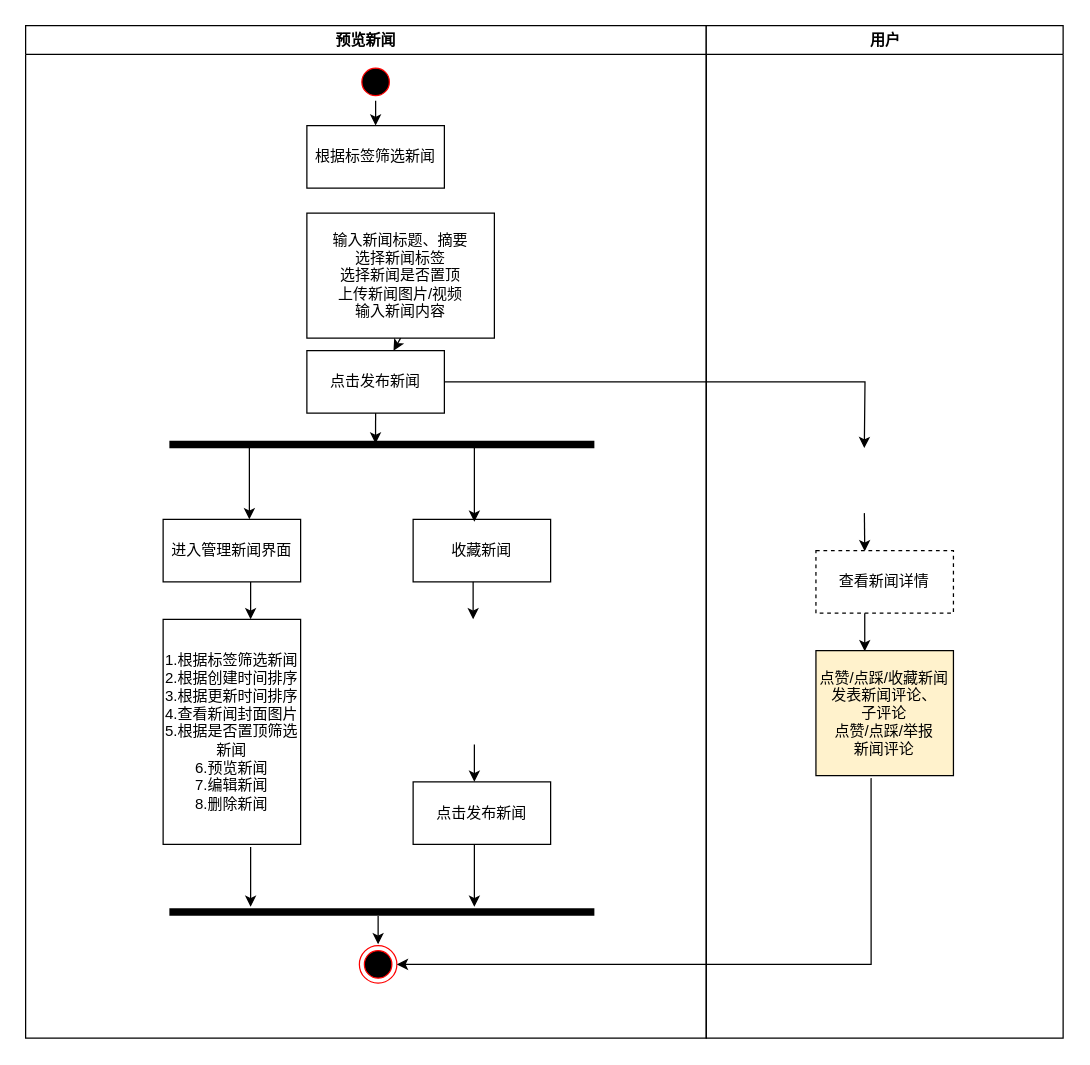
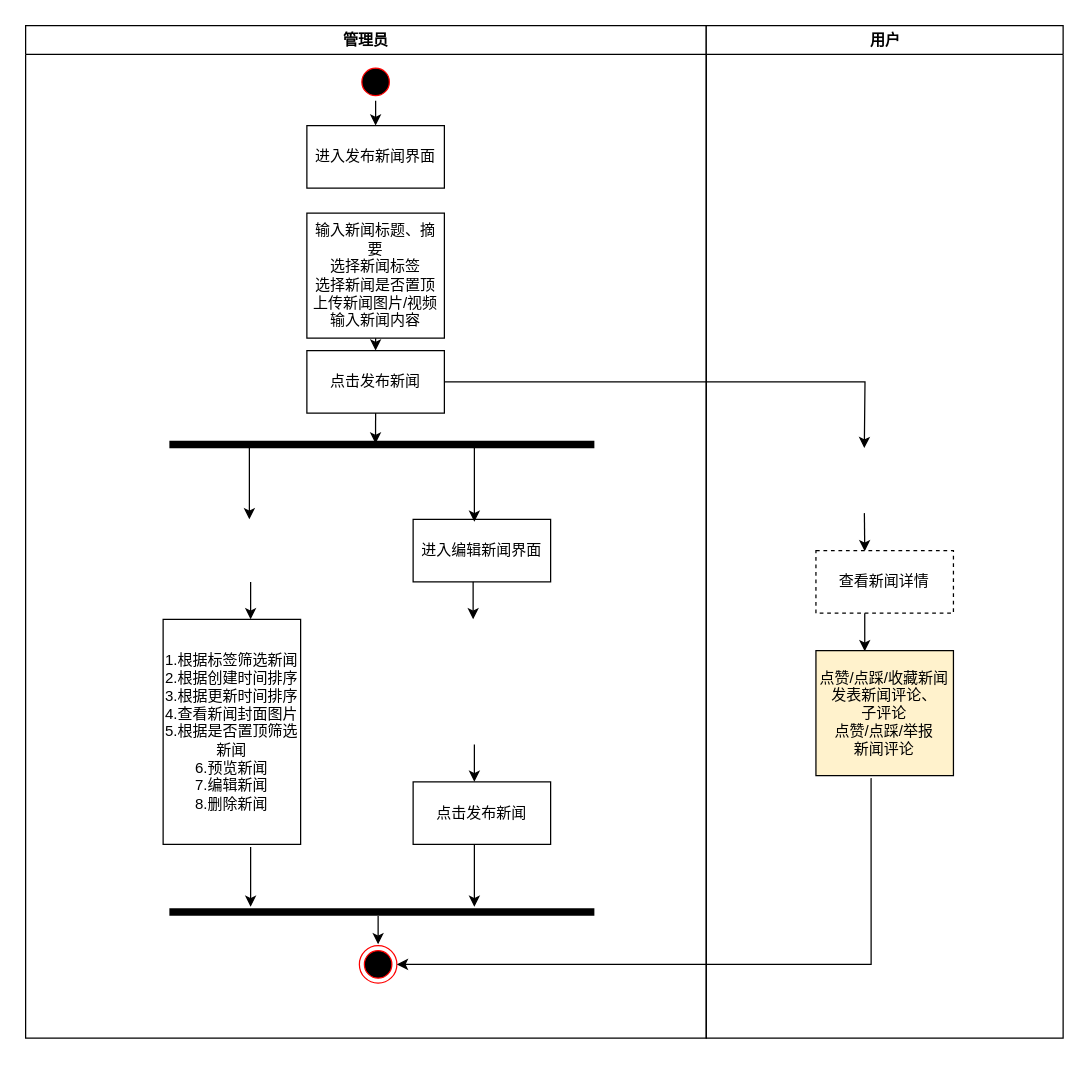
  <mxCell id="0" />
  <mxCell id="1" parent="0" />
- <mxCell id="2" value="预览新闻" style="swimlane;whiteSpace=wrap;startSize=23;" parent="1" vertex="1"><mxGeometry x="20" y="20" width="544.5" height="810" as="geometry" /></mxCell>
+ <mxCell id="2" value="管理员" style="swimlane;whiteSpace=wrap;startSize=23;" parent="1" vertex="1"><mxGeometry x="20" y="20" width="544.5" height="810" as="geometry" /></mxCell>
  <mxCell id="3" value="" style="ellipse;html=1;shape=startState;fillColor=#000000;strokeColor=#ff0000;" parent="2" vertex="1"><mxGeometry x="265" y="30" width="30" height="30" as="geometry" /></mxCell>
  <mxCell id="4" value="" style="endArrow=classic;html=1;rounded=0;exitX=0.5;exitY=1;exitDx=0;exitDy=0;entryX=0.5;entryY=0;entryDx=0;entryDy=0;" parent="2" source="3" target="5" edge="1"><mxGeometry width="50" height="50" relative="1" as="geometry"><mxPoint x="265" y="320" as="sourcePoint" /><mxPoint x="280" y="120" as="targetPoint" /></mxGeometry></mxCell>
- <mxCell id="5" value="根据标签筛选新闻" style="html=1;whiteSpace=wrap;" parent="2" vertex="1"><mxGeometry x="225" y="80" width="110" height="50" as="geometry" /></mxCell>
+ <mxCell id="5" value="进入发布新闻界面" style="html=1;whiteSpace=wrap;" parent="2" vertex="1"><mxGeometry x="225" y="80" width="110" height="50" as="geometry" /></mxCell>
  <mxCell id="6" value="" style="endArrow=classic;html=1;rounded=0;exitX=0.5;exitY=1;exitDx=0;exitDy=0;" parent="2" source="12" edge="1"><mxGeometry width="50" height="50" relative="1" as="geometry"><mxPoint x="195" y="390" as="sourcePoint" /><mxPoint x="280" y="210" as="targetPoint" /></mxGeometry></mxCell>
  <mxCell id="7" value="" style="shape=line;html=1;strokeWidth=6;strokeColor=default;" parent="2" vertex="1"><mxGeometry x="115" y="330" width="340" height="10" as="geometry" /></mxCell>
  <mxCell id="8" value="" style="endArrow=classic;html=1;rounded=0;" parent="2" edge="1"><mxGeometry width="50" height="50" relative="1" as="geometry"><mxPoint x="179" y="335" as="sourcePoint" /><mxPoint x="179" y="395" as="targetPoint" /></mxGeometry></mxCell>
- <mxCell id="9" value="收藏新闻" style="html=1;whiteSpace=wrap;" parent="2" vertex="1"><mxGeometry x="310" y="395" width="110" height="50" as="geometry" /></mxCell>
- <mxCell id="10" value="进入管理新闻界面" style="html=1;whiteSpace=wrap;" parent="2" vertex="1"><mxGeometry x="110" y="395" width="110" height="50" as="geometry" /></mxCell>
+ <mxCell id="9" value="进入编辑新闻界面" style="html=1;whiteSpace=wrap;" parent="2" vertex="1"><mxGeometry x="310" y="395" width="110" height="50" as="geometry" /></mxCell>
  <mxCell id="11" value="" style="endArrow=classic;html=1;rounded=0;entryX=0.364;entryY=0;entryDx=0;entryDy=0;entryPerimeter=0;" parent="2" edge="1"><mxGeometry width="50" height="50" relative="1" as="geometry"><mxPoint x="358" y="445" as="sourcePoint" /><mxPoint x="358.04" y="475" as="targetPoint" /></mxGeometry></mxCell>
- <mxCell id="12" value="输入新闻标题、&lt;span style=&quot;background-color: initial;&quot;&gt;摘要&lt;/span&gt;&lt;div&gt;选择新闻标签&lt;/div&gt;&lt;div&gt;选择新闻是否置顶&lt;/div&gt;&lt;div&gt;上传新闻图片/视频&lt;/div&gt;&lt;div&gt;输入新闻内容&lt;/div&gt;" style="html=1;whiteSpace=wrap;" parent="2" vertex="1"><mxGeometry x="225" y="150" width="150" height="100" as="geometry" /></mxCell>
+ <mxCell id="12" value="输入新闻标题、&lt;span style=&quot;background-color: initial;&quot;&gt;摘要&lt;/span&gt;&lt;div&gt;选择新闻标签&lt;/div&gt;&lt;div&gt;选择新闻是否置顶&lt;/div&gt;&lt;div&gt;上传新闻图片/视频&lt;/div&gt;&lt;div&gt;输入新闻内容&lt;/div&gt;" style="html=1;whiteSpace=wrap;" parent="2" vertex="1"><mxGeometry x="225" y="150" width="110" height="100" as="geometry" /></mxCell>
  <mxCell id="13" value="点击发布新闻" style="html=1;whiteSpace=wrap;" parent="2" vertex="1"><mxGeometry x="225" y="260" width="110" height="50" as="geometry" /></mxCell>
  <mxCell id="14" value="" style="endArrow=classic;html=1;rounded=0;exitX=0.5;exitY=1;exitDx=0;exitDy=0;" parent="2" source="12" target="13" edge="1"><mxGeometry width="50" height="50" relative="1" as="geometry"><mxPoint x="535" y="300" as="sourcePoint" /><mxPoint x="585" y="250" as="targetPoint" /></mxGeometry></mxCell>
  <mxCell id="15" value="" style="endArrow=classic;html=1;rounded=0;exitX=0.5;exitY=1;exitDx=0;exitDy=0;entryX=0.485;entryY=0.441;entryDx=0;entryDy=0;entryPerimeter=0;" parent="2" source="13" target="7" edge="1"><mxGeometry width="50" height="50" relative="1" as="geometry"><mxPoint x="365" y="430" as="sourcePoint" /><mxPoint x="280" y="350" as="targetPoint" /></mxGeometry></mxCell>
  <mxCell id="16" value="点击发布新闻" style="html=1;whiteSpace=wrap;" parent="2" vertex="1"><mxGeometry x="310" y="605" width="110" height="50" as="geometry" /></mxCell>
  <mxCell id="17" value="1.根据标签筛选新闻&lt;div&gt;2.根据创建时间排序&lt;/div&gt;&lt;div&gt;3.根据更新时间排序&lt;/div&gt;&lt;div&gt;4.查看新闻封面图片&lt;/div&gt;&lt;div&gt;5.根据是否置顶筛选新闻&lt;/div&gt;&lt;div&gt;6.预览新闻&lt;/div&gt;&lt;div&gt;7.编辑新闻&lt;/div&gt;&lt;div&gt;8.删除新闻&lt;/div&gt;" style="html=1;whiteSpace=wrap;" parent="2" vertex="1"><mxGeometry x="110" y="475" width="110" height="180" as="geometry" /></mxCell>
  <mxCell id="18" value="" style="endArrow=classic;html=1;rounded=0;" parent="2" edge="1"><mxGeometry width="50" height="50" relative="1" as="geometry"><mxPoint x="180" y="445" as="sourcePoint" /><mxPoint x="180" y="475" as="targetPoint" /></mxGeometry></mxCell>
  <mxCell id="19" value="" style="endArrow=classic;html=1;rounded=0;" parent="2" edge="1"><mxGeometry width="50" height="50" relative="1" as="geometry"><mxPoint x="180" y="657" as="sourcePoint" /><mxPoint x="180" y="705" as="targetPoint" /></mxGeometry></mxCell>
  <mxCell id="20" value="" style="endArrow=classic;html=1;rounded=0;" parent="2" edge="1"><mxGeometry width="50" height="50" relative="1" as="geometry"><mxPoint x="359" y="655" as="sourcePoint" /><mxPoint x="359" y="705" as="targetPoint" /></mxGeometry></mxCell>
  <mxCell id="21" value="" style="endArrow=classic;html=1;rounded=0;exitX=0.5;exitY=0.733;exitDx=0;exitDy=0;exitPerimeter=0;" parent="2" edge="1"><mxGeometry width="50" height="50" relative="1" as="geometry"><mxPoint x="282" y="712.33" as="sourcePoint" /><mxPoint x="282" y="735" as="targetPoint" /></mxGeometry></mxCell>
  <mxCell id="22" value="" style="ellipse;html=1;shape=endState;fillColor=#000000;strokeColor=#ff0000;" parent="2" vertex="1"><mxGeometry x="267" y="736" width="30" height="30" as="geometry" /></mxCell>
  <mxCell id="23" value="" style="endArrow=classic;html=1;rounded=0;" parent="2" edge="1"><mxGeometry width="50" height="50" relative="1" as="geometry"><mxPoint x="359" y="575" as="sourcePoint" /><mxPoint x="359" y="605" as="targetPoint" /></mxGeometry></mxCell>
  <mxCell id="24" value="" style="shape=line;html=1;strokeWidth=6;strokeColor=default;" parent="2" vertex="1"><mxGeometry x="115" y="704" width="340" height="10" as="geometry" /></mxCell>
  <mxCell id="25" value="用户" style="swimlane;whiteSpace=wrap;startSize=23;" parent="1" vertex="1"><mxGeometry x="564.5" y="20" width="285.5" height="810" as="geometry" /></mxCell>
  <mxCell id="26" value="" style="endArrow=classic;html=1;rounded=0;entryX=0.355;entryY=0.011;entryDx=0;entryDy=0;entryPerimeter=0;" parent="25" target="28" edge="1"><mxGeometry width="50" height="50" relative="1" as="geometry"><mxPoint x="126.5" y="390" as="sourcePoint" /><mxPoint x="126.75" y="415" as="targetPoint" /></mxGeometry></mxCell>
  <mxCell id="27" value="" style="edgeStyle=orthogonalEdgeStyle;rounded=0;orthogonalLoop=1;jettySize=auto;html=1;entryX=0.355;entryY=0.006;entryDx=0;entryDy=0;entryPerimeter=0;" parent="25" target="29" edge="1"><mxGeometry relative="1" as="geometry"><mxPoint x="126.784" y="470" as="sourcePoint" /><mxPoint x="126.75" y="495" as="targetPoint" /></mxGeometry></mxCell>
  <mxCell id="28" value="查看新闻详情" style="html=1;whiteSpace=wrap;dashed=1;" parent="25" vertex="1"><mxGeometry x="87.75" y="420" width="110" height="50" as="geometry" /></mxCell>
  <mxCell id="29" value="点赞/点踩/收藏新闻&lt;div&gt;发表新闻评论、&lt;/div&gt;&lt;div&gt;子评论&lt;/div&gt;&lt;div&gt;点赞/点踩/举报&lt;/div&gt;&lt;div&gt;新闻评论&lt;/div&gt;" style="html=1;whiteSpace=wrap;fillColor=#fff2cc;" parent="25" vertex="1"><mxGeometry x="87.75" y="500" width="110" height="100" as="geometry" /></mxCell>
  <mxCell id="30" value="" style="endArrow=classic;html=1;rounded=0;entryX=0.37;entryY=-0.04;entryDx=0;entryDy=0;entryPerimeter=0;edgeStyle=orthogonalEdgeStyle;exitX=1;exitY=0.5;exitDx=0;exitDy=0;" parent="25" edge="1" source="13"><mxGeometry width="50" height="50" relative="1" as="geometry"><mxPoint x="95.5" y="260" as="sourcePoint" /><mxPoint x="126.45" y="338" as="targetPoint" /></mxGeometry></mxCell>
  <mxCell id="31" value="" style="endArrow=classic;html=1;rounded=0;" parent="1" edge="1"><mxGeometry width="50" height="50" relative="1" as="geometry"><mxPoint x="379" y="357" as="sourcePoint" /><mxPoint x="379" y="417" as="targetPoint" /></mxGeometry></mxCell>
  <mxCell id="32" value="" style="endArrow=classic;html=1;rounded=0;exitX=0.401;exitY=1.02;exitDx=0;exitDy=0;exitPerimeter=0;edgeStyle=orthogonalEdgeStyle;entryX=1;entryY=0.5;entryDx=0;entryDy=0;" parent="1" source="29" target="22" edge="1"><mxGeometry width="50" height="50" relative="1" as="geometry"><mxPoint x="730" y="760" as="sourcePoint" /><mxPoint x="780" y="710" as="targetPoint" /><Array as="points"><mxPoint x="696" y="771" /></Array></mxGeometry></mxCell>
